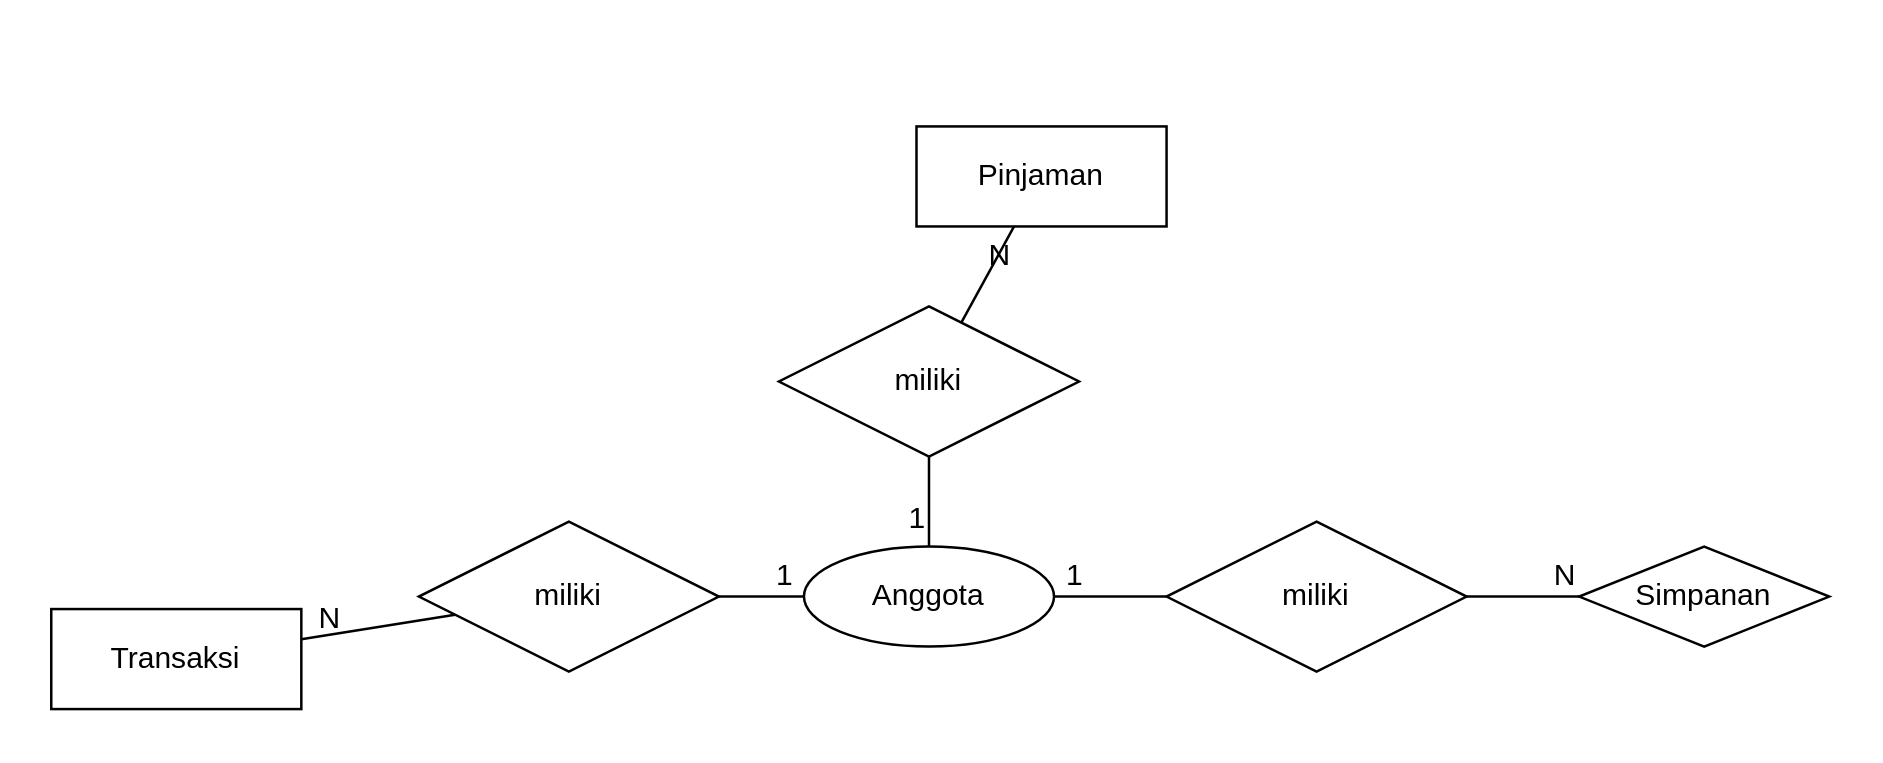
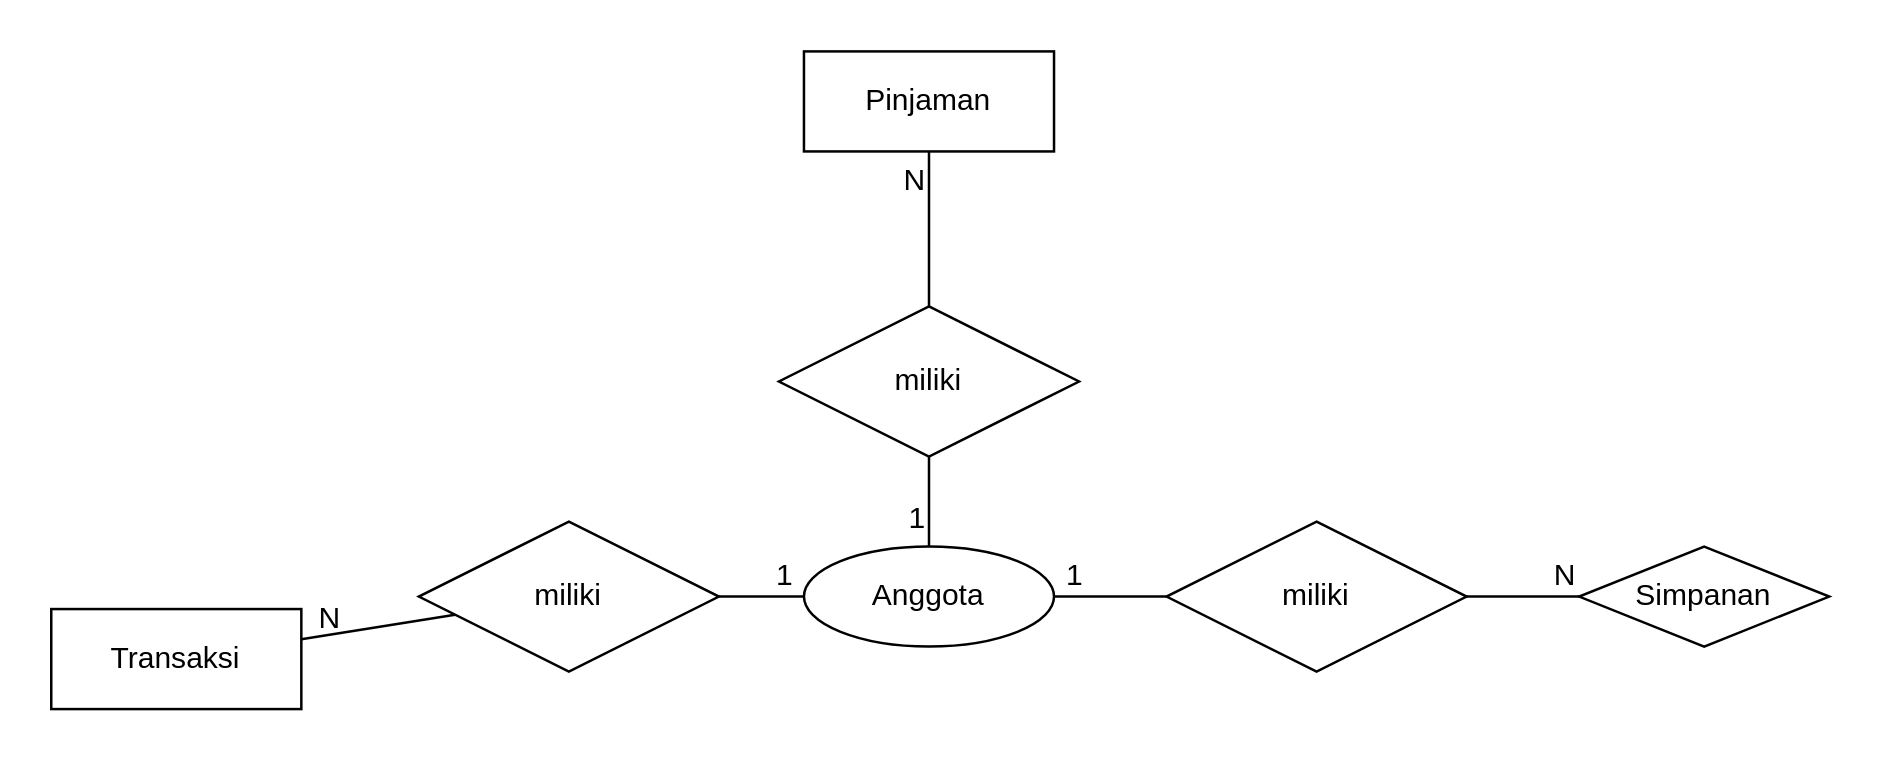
  <mxCell id="0" />
  <mxCell id="1" parent="0" />
  <mxCell id="2" value="Anggota" style="ellipse;whiteSpace=wrap;html=1;align=center;" vertex="1" parent="1"><mxGeometry x="321" y="218" width="100" height="40" as="geometry" /></mxCell>
- <mxCell id="3" value="Pinjaman" style="whiteSpace=wrap;html=1;align=center;" vertex="1" parent="1"><mxGeometry x="366" y="50" width="100" height="40" as="geometry" /></mxCell>
+ <mxCell id="3" value="Pinjaman" style="whiteSpace=wrap;html=1;align=center;" vertex="1" parent="1"><mxGeometry x="321" y="20" width="100" height="40" as="geometry" /></mxCell>
  <mxCell id="4" value="Simpanan" style="rhombus;whiteSpace=wrap;html=1;align=center;" vertex="1" parent="1"><mxGeometry x="631" y="218" width="100" height="40" as="geometry" /></mxCell>
  <mxCell id="5" value="Transaksi" style="whiteSpace=wrap;html=1;align=center;" vertex="1" parent="1"><mxGeometry x="20" y="243" width="100" height="40" as="geometry" /></mxCell>
  <mxCell id="6" value="miliki" style="shape=rhombus;perimeter=rhombusPerimeter;whiteSpace=wrap;html=1;align=center;" vertex="1" parent="1"><mxGeometry x="311" y="122" width="120" height="60" as="geometry" /></mxCell>
  <mxCell id="7" value="miliki" style="shape=rhombus;perimeter=rhombusPerimeter;whiteSpace=wrap;html=1;align=center;" vertex="1" parent="1"><mxGeometry x="167" y="208" width="120" height="60" as="geometry" /></mxCell>
  <mxCell id="8" value="miliki" style="shape=rhombus;perimeter=rhombusPerimeter;whiteSpace=wrap;html=1;align=center;" vertex="1" parent="1"><mxGeometry x="466" y="208" width="120" height="60" as="geometry" /></mxCell>
  <mxCell id="9" value="" style="endArrow=none;html=1;rounded=0;fontSize=12;startSize=8;endSize=8;curved=1;" edge="1" parent="1" source="7" target="5"><mxGeometry relative="1" as="geometry"><mxPoint x="22" y="419" as="sourcePoint" /><mxPoint x="182" y="419" as="targetPoint" /></mxGeometry></mxCell>
  <mxCell id="10" value="N" style="resizable=0;html=1;whiteSpace=wrap;align=right;verticalAlign=bottom;" connectable="0" vertex="1" parent="9"><mxGeometry x="1" relative="1" as="geometry"><mxPoint x="17" as="offset" /></mxGeometry></mxCell>
  <mxCell id="11" value="" style="endArrow=none;html=1;rounded=0;fontSize=12;startSize=8;endSize=8;curved=1;" edge="1" parent="1" source="7" target="2"><mxGeometry relative="1" as="geometry"><mxPoint x="-11" y="378" as="sourcePoint" /><mxPoint x="149" y="378" as="targetPoint" /></mxGeometry></mxCell>
  <mxCell id="12" value="1" style="resizable=0;html=1;whiteSpace=wrap;align=right;verticalAlign=bottom;" connectable="0" vertex="1" parent="11"><mxGeometry x="1" relative="1" as="geometry"><mxPoint x="-3" as="offset" /></mxGeometry></mxCell>
  <mxCell id="13" value="" style="endArrow=none;html=1;rounded=0;fontSize=12;startSize=8;endSize=8;curved=1;" edge="1" parent="1" source="6" target="2"><mxGeometry relative="1" as="geometry"><mxPoint x="452" y="166" as="sourcePoint" /><mxPoint x="398" y="228" as="targetPoint" /></mxGeometry></mxCell>
  <mxCell id="14" value="1" style="resizable=0;html=1;whiteSpace=wrap;align=right;verticalAlign=bottom;" connectable="0" vertex="1" parent="13"><mxGeometry x="1" relative="1" as="geometry"><mxPoint y="-3" as="offset" /></mxGeometry></mxCell>
  <mxCell id="15" value="" style="endArrow=none;html=1;rounded=0;fontSize=12;startSize=8;endSize=8;curved=1;" edge="1" parent="1" source="8" target="2"><mxGeometry relative="1" as="geometry"><mxPoint x="462" y="176" as="sourcePoint" /><mxPoint x="408" y="238" as="targetPoint" /></mxGeometry></mxCell>
  <mxCell id="16" value="1" style="resizable=0;html=1;whiteSpace=wrap;align=right;verticalAlign=bottom;" connectable="0" vertex="1" parent="15"><mxGeometry x="1" relative="1" as="geometry"><mxPoint x="13" as="offset" /></mxGeometry></mxCell>
  <mxCell id="17" value="" style="endArrow=none;html=1;rounded=0;fontSize=12;startSize=8;endSize=8;curved=1;" edge="1" parent="1" source="8" target="4"><mxGeometry relative="1" as="geometry"><mxPoint x="487" y="123" as="sourcePoint" /><mxPoint x="526" y="73" as="targetPoint" /></mxGeometry></mxCell>
  <mxCell id="18" value="N" style="resizable=0;html=1;whiteSpace=wrap;align=right;verticalAlign=bottom;" connectable="0" vertex="1" parent="17"><mxGeometry x="1" relative="1" as="geometry" /></mxCell>
  <mxCell id="19" value="" style="endArrow=none;html=1;rounded=0;fontSize=12;startSize=8;endSize=8;curved=1;" edge="1" parent="1" source="6" target="3"><mxGeometry relative="1" as="geometry"><mxPoint x="487" y="123" as="sourcePoint" /><mxPoint x="526" y="73" as="targetPoint" /></mxGeometry></mxCell>
  <mxCell id="20" value="N" style="resizable=0;html=1;whiteSpace=wrap;align=right;verticalAlign=bottom;" connectable="0" vertex="1" parent="19"><mxGeometry x="1" relative="1" as="geometry"><mxPoint y="20" as="offset" /></mxGeometry></mxCell>
